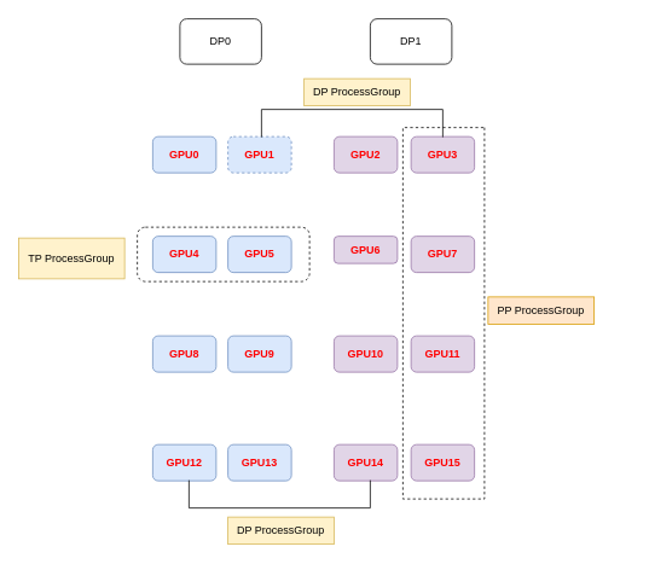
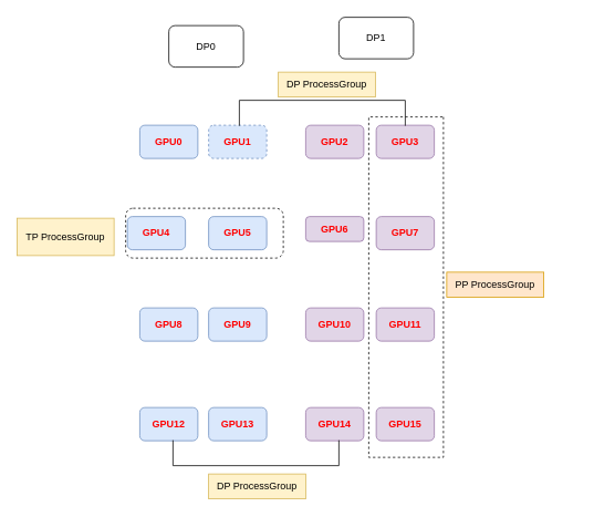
  <mxCell id="0" />
  <mxCell id="1" parent="0" />
  <mxCell id="2" value="" style="rounded=1;whiteSpace=wrap;html=1;dashed=1;" parent="1" vertex="1"><mxGeometry x="151" y="250" width="190" height="60" as="geometry" /></mxCell>
  <mxCell id="3" value="" style="rounded=0;whiteSpace=wrap;html=1;dashed=1;rotation=90;" parent="1" vertex="1"><mxGeometry x="284" y="300" width="410" height="90" as="geometry" /></mxCell>
  <mxCell id="4" value="&lt;b&gt;&lt;font color=&quot;#ff0000&quot;&gt;GPU0&lt;/font&gt;&lt;/b&gt;" style="rounded=1;whiteSpace=wrap;html=1;fillColor=#dae8fc;strokeColor=#6c8ebf;" parent="1" vertex="1"><mxGeometry x="168" y="150" width="70" height="40" as="geometry" /></mxCell>
  <mxCell id="5" value="&lt;b&gt;&lt;font color=&quot;#ff0000&quot;&gt;GPU3&lt;/font&gt;&lt;/b&gt;" style="rounded=1;whiteSpace=wrap;html=1;fillColor=#e1d5e7;strokeColor=#9673a6;" parent="1" vertex="1"><mxGeometry x="453" y="150" width="70" height="40" as="geometry" /></mxCell>
  <mxCell id="6" value="&lt;b&gt;&lt;font color=&quot;#ff0000&quot;&gt;GPU2&lt;/font&gt;&lt;/b&gt;" style="rounded=1;whiteSpace=wrap;html=1;fillColor=#e1d5e7;strokeColor=#9673a6;" parent="1" vertex="1"><mxGeometry x="368" y="150" width="70" height="40" as="geometry" /></mxCell>
  <mxCell id="7" value="&lt;b&gt;&lt;font color=&quot;#ff0000&quot;&gt;GPU1&lt;/font&gt;&lt;/b&gt;" style="rounded=1;whiteSpace=wrap;html=1;fillColor=#dae8fc;strokeColor=#6c8ebf;dashed=1;" parent="1" vertex="1"><mxGeometry x="251" y="150" width="70" height="40" as="geometry" /></mxCell>
- <mxCell id="8" value="&lt;b&gt;&lt;font color=&quot;#ff0000&quot;&gt;GPU4&lt;/font&gt;&lt;/b&gt;" style="rounded=1;whiteSpace=wrap;html=1;fillColor=#dae8fc;strokeColor=#6c8ebf;" parent="1" vertex="1"><mxGeometry x="168" y="260" width="70" height="40" as="geometry" /></mxCell>
+ <mxCell id="8" value="&lt;b&gt;&lt;font color=&quot;#ff0000&quot;&gt;GPU4&lt;/font&gt;&lt;/b&gt;" style="rounded=1;whiteSpace=wrap;html=1;fillColor=#dae8fc;strokeColor=#6c8ebf;" parent="1" vertex="1"><mxGeometry x="153" y="260" width="70" height="40" as="geometry" /></mxCell>
  <mxCell id="9" value="&lt;b&gt;&lt;font color=&quot;#ff0000&quot;&gt;GPU7&lt;/font&gt;&lt;/b&gt;" style="rounded=1;whiteSpace=wrap;html=1;fillColor=#e1d5e7;strokeColor=#9673a6;" parent="1" vertex="1"><mxGeometry x="453" y="260" width="70" height="40" as="geometry" /></mxCell>
  <mxCell id="10" value="&lt;b&gt;&lt;font color=&quot;#ff0000&quot;&gt;GPU6&lt;/font&gt;&lt;/b&gt;" style="rounded=1;whiteSpace=wrap;html=1;fillColor=#e1d5e7;strokeColor=#9673a6;" parent="1" vertex="1"><mxGeometry x="368" y="260" width="70" height="30" as="geometry" /></mxCell>
  <mxCell id="11" value="&lt;b&gt;&lt;font color=&quot;#ff0000&quot;&gt;GPU5&lt;/font&gt;&lt;/b&gt;" style="rounded=1;whiteSpace=wrap;html=1;fillColor=#dae8fc;strokeColor=#6c8ebf;" parent="1" vertex="1"><mxGeometry x="251" y="260" width="70" height="40" as="geometry" /></mxCell>
  <mxCell id="12" value="&lt;b&gt;&lt;font color=&quot;#ff0000&quot;&gt;GPU8&lt;/font&gt;&lt;/b&gt;" style="rounded=1;whiteSpace=wrap;html=1;fillColor=#dae8fc;strokeColor=#6c8ebf;" parent="1" vertex="1"><mxGeometry x="168" y="370" width="70" height="40" as="geometry" /></mxCell>
  <mxCell id="13" value="&lt;b&gt;&lt;font color=&quot;#ff0000&quot;&gt;GPU11&lt;/font&gt;&lt;/b&gt;" style="rounded=1;whiteSpace=wrap;html=1;fillColor=#e1d5e7;strokeColor=#9673a6;" parent="1" vertex="1"><mxGeometry x="453" y="370" width="70" height="40" as="geometry" /></mxCell>
  <mxCell id="14" value="&lt;b&gt;&lt;font color=&quot;#ff0000&quot;&gt;GPU10&lt;/font&gt;&lt;/b&gt;" style="rounded=1;whiteSpace=wrap;html=1;fillColor=#e1d5e7;strokeColor=#9673a6;" parent="1" vertex="1"><mxGeometry x="368" y="370" width="70" height="40" as="geometry" /></mxCell>
  <mxCell id="15" value="&lt;b&gt;&lt;font color=&quot;#ff0000&quot;&gt;GPU9&lt;/font&gt;&lt;/b&gt;" style="rounded=1;whiteSpace=wrap;html=1;fillColor=#dae8fc;strokeColor=#6c8ebf;" parent="1" vertex="1"><mxGeometry x="251" y="370" width="70" height="40" as="geometry" /></mxCell>
  <mxCell id="16" value="&lt;b&gt;&lt;font color=&quot;#ff0000&quot;&gt;GPU12&lt;/font&gt;&lt;/b&gt;" style="rounded=1;whiteSpace=wrap;html=1;fillColor=#dae8fc;strokeColor=#6c8ebf;" parent="1" vertex="1"><mxGeometry x="168" y="490" width="70" height="40" as="geometry" /></mxCell>
  <mxCell id="17" value="&lt;b&gt;&lt;font color=&quot;#ff0000&quot;&gt;GPU15&lt;/font&gt;&lt;/b&gt;" style="rounded=1;whiteSpace=wrap;html=1;fillColor=#e1d5e7;strokeColor=#9673a6;" parent="1" vertex="1"><mxGeometry x="453" y="490" width="70" height="40" as="geometry" /></mxCell>
  <mxCell id="18" value="&lt;b&gt;&lt;font color=&quot;#ff0000&quot;&gt;GPU14&lt;/font&gt;&lt;/b&gt;" style="rounded=1;whiteSpace=wrap;html=1;fillColor=#e1d5e7;strokeColor=#9673a6;" parent="1" vertex="1"><mxGeometry x="368" y="490" width="70" height="40" as="geometry" /></mxCell>
  <mxCell id="19" value="&lt;b&gt;&lt;font color=&quot;#ff0000&quot;&gt;GPU13&lt;/font&gt;&lt;/b&gt;" style="rounded=1;whiteSpace=wrap;html=1;fillColor=#dae8fc;strokeColor=#6c8ebf;" parent="1" vertex="1"><mxGeometry x="251" y="490" width="70" height="40" as="geometry" /></mxCell>
- <mxCell id="20" value="DP0" style="rounded=1;whiteSpace=wrap;html=1;" parent="1" vertex="1"><mxGeometry x="198" y="20" width="90" height="50" as="geometry" /></mxCell>
+ <mxCell id="20" value="DP0" style="rounded=1;whiteSpace=wrap;html=1;" parent="1" vertex="1"><mxGeometry x="203" y="30" width="90" height="50" as="geometry" /></mxCell>
  <mxCell id="21" value="DP1" style="rounded=1;whiteSpace=wrap;html=1;" parent="1" vertex="1"><mxGeometry x="408" y="20" width="90" height="50" as="geometry" /></mxCell>
  <mxCell id="22" value="" style="shape=partialRectangle;whiteSpace=wrap;html=1;bottom=1;right=1;left=1;top=0;fillColor=none;routingCenterX=-0.5;rotation=-180;" parent="1" vertex="1"><mxGeometry x="288" y="120" width="200" height="30" as="geometry" /></mxCell>
  <mxCell id="23" value="" style="shape=partialRectangle;whiteSpace=wrap;html=1;bottom=1;right=1;left=1;top=0;fillColor=none;routingCenterX=-0.5;rotation=0;" parent="1" vertex="1"><mxGeometry x="208" y="530" width="200" height="30" as="geometry" /></mxCell>
  <mxCell id="24" value="DP ProcessGroup" style="text;html=1;align=center;verticalAlign=middle;whiteSpace=wrap;rounded=0;fillColor=#fff2cc;strokeColor=#d6b656;" parent="1" vertex="1"><mxGeometry x="251" y="570" width="117" height="30" as="geometry" /></mxCell>
  <mxCell id="25" value="DP ProcessGroup" style="text;html=1;align=center;verticalAlign=middle;whiteSpace=wrap;rounded=0;fillColor=#fff2cc;strokeColor=#d6b656;" parent="1" vertex="1"><mxGeometry x="335" y="86" width="117" height="30" as="geometry" /></mxCell>
  <mxCell id="26" value="PP ProcessGroup" style="text;html=1;align=center;verticalAlign=middle;whiteSpace=wrap;rounded=0;fillColor=#ffe6cc;strokeColor=#d79b00;" parent="1" vertex="1"><mxGeometry x="538" y="327" width="117" height="30" as="geometry" /></mxCell>
  <mxCell id="27" value="TP ProcessGroup" style="text;html=1;align=center;verticalAlign=middle;whiteSpace=wrap;rounded=0;fillColor=#fff2cc;strokeColor=#d6b656;" parent="1" vertex="1"><mxGeometry x="20" y="262" width="117" height="45" as="geometry" /></mxCell>
